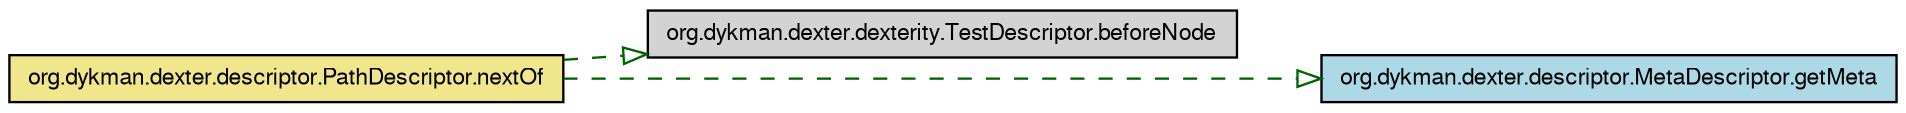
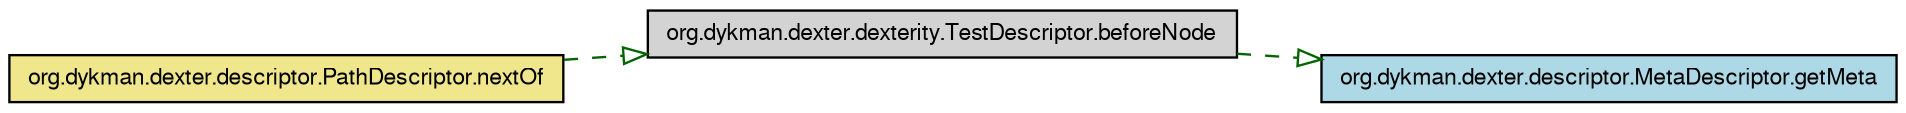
  digraph {
    rankdir=LR
    node [color=black fontname=FreeSans fontsize=10 shape=record style=filled]
    edge [arrowhead=onormal color=darkgreen fontname=FreeSans fontsize=10 labelfontname=FreeSans labelfontsize=10 style=dashed]
    n1 [fillcolor=lightgrey fontcolor=black height=0.2 label="org.dykman.dexter.dexterity.TestDescriptor.beforeNode" width=0.4]
    n2 [fillcolor=lightblue height=0.2 label="org.dykman.dexter.descriptor.MetaDescriptor.getMeta" width=0.4]
    n3 [fillcolor=khaki height=0.2 label="org.dykman.dexter.descriptor.PathDescriptor.nextOf" width=0.4]
-   n3 -> n2
+   n1 -> n2
    n3 -> n1
  }
